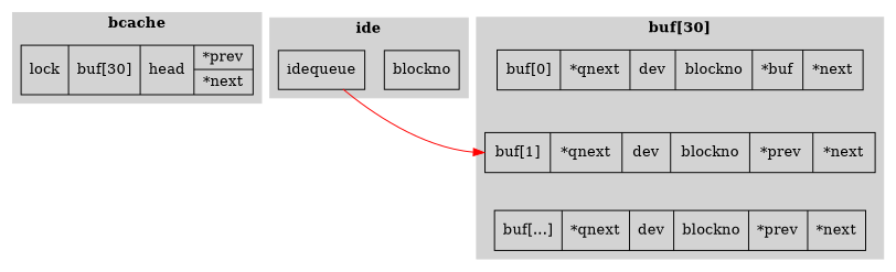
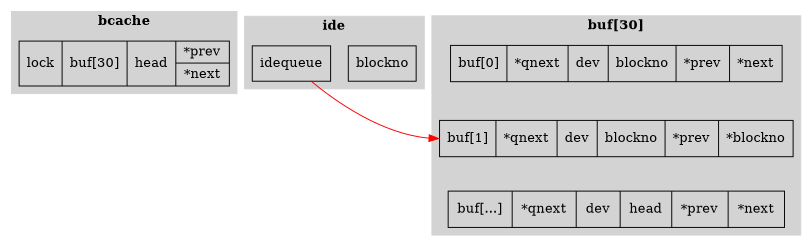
  digraph {
    node [shape=record]
    edge [style=invis]
    n1 [label="lock|<b>buf[30]|<h>head|{<p>*prev|<n>*next}"]
    n2 [label=blockno]
    n3 [label="<h>idequeue"]
-   n4 [label="<a>buf[0]  |<n>*qnext      |dev|blockno|*buf|*next"]
-   n5 [label="<a>buf[1]  |<n>*qnext      |dev|blockno|*prev|*next"]
-   n6 [label="<a>buf[...]|<n>*qnext      |dev|blockno|*prev|*next"]
+   n4 [label="<a>buf[0]  |<n>*qnext      |dev|blockno|*prev|*next"]
+   n5 [label="<a>buf[1]  |<n>*qnext      |dev|blockno|*prev|*blockno"]
+   n6 [label="<a>buf[...]|<n>*qnext      |dev|head|*prev|*next"]
    subgraph cluster_1 {
      color=lightgray
      label=<<b>bcache</b>>
      style=filled
      n1
    }
    subgraph cluster_2 {
      color=lightgray
      label=<<b>ide</b>>
      style=filled
      n2
      n3
    }
    subgraph cluster_3 {
      color=lightgray
      label=<<b>buf[30]</b>>
      style=filled
      n4
      n5
      n6
    }
    n3 -> n5 [color=red headport=a tailport=h style=""]
    n4 -> n5
    n5 -> n6
  }
